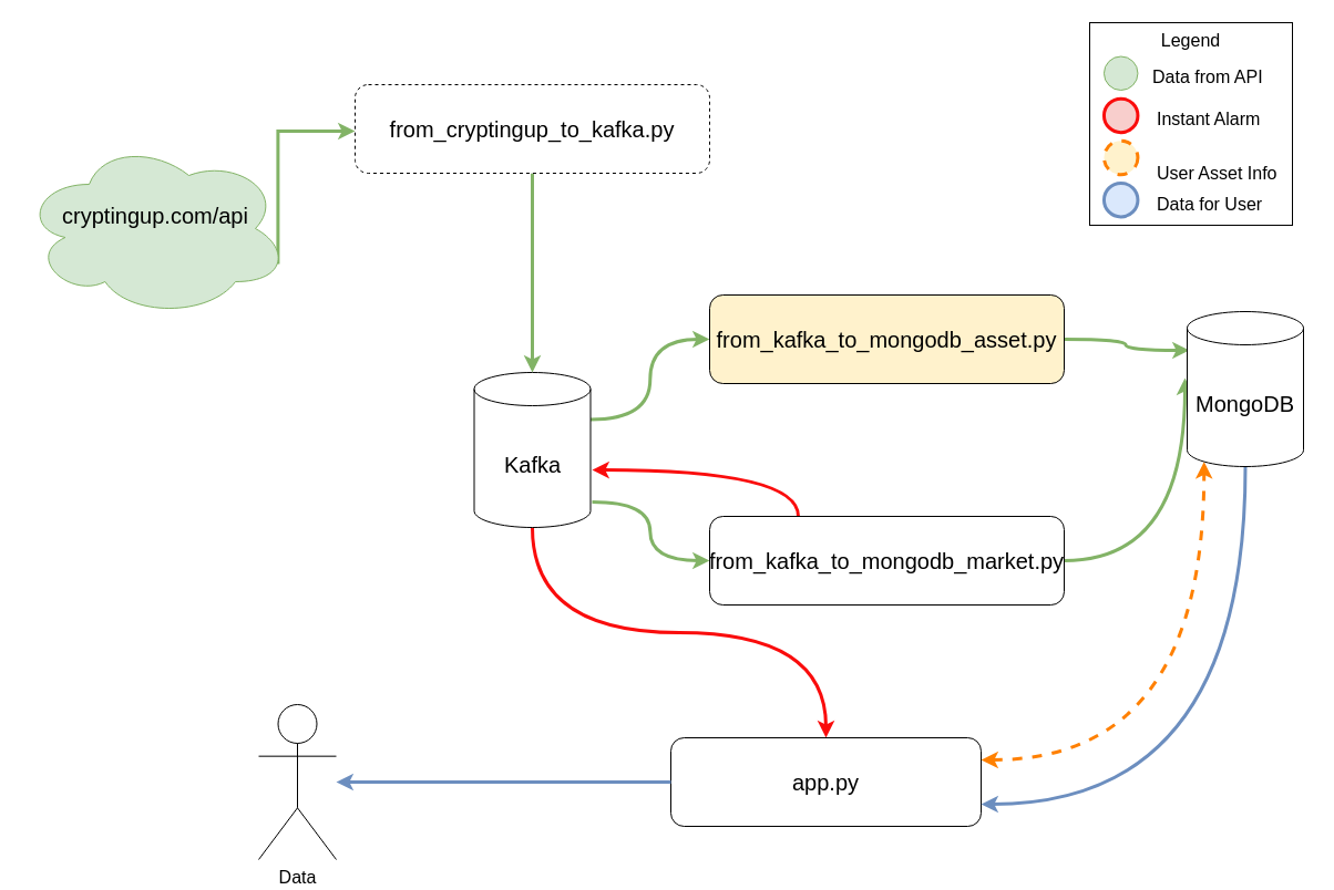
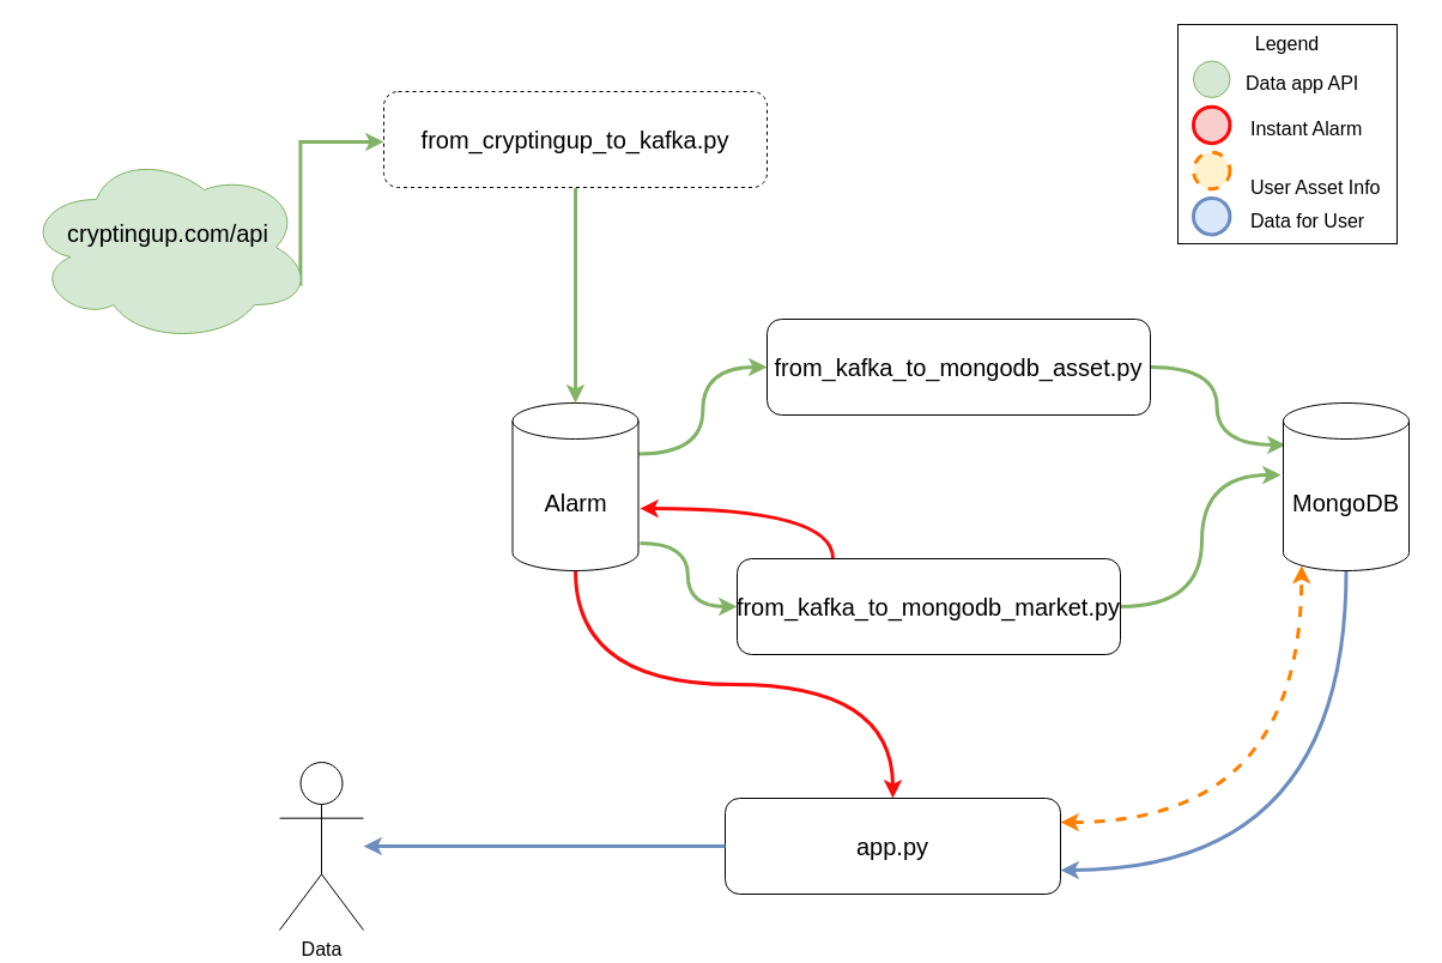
  <mxCell id="0" />
  <mxCell id="1" parent="0" />
  <mxCell id="2" style="edgeStyle=orthogonalEdgeStyle;rounded=0;orthogonalLoop=1;jettySize=auto;html=1;fontSize=20;strokeWidth=3;exitX=0.96;exitY=0.7;exitDx=0;exitDy=0;exitPerimeter=0;fillColor=#d5e8d4;strokeColor=#82b366;" parent="1" source="3" target="5" edge="1"><mxGeometry relative="1" as="geometry"><mxPoint x="420" y="136" as="targetPoint" /><Array as="points"><mxPoint x="470" y="118" /><mxPoint x="470" y="118" /></Array></mxGeometry></mxCell>
  <mxCell id="3" value="&lt;div&gt;cryptingup.com/api&lt;/div&gt;&lt;div&gt;&lt;br&gt;&lt;/div&gt;" style="ellipse;shape=cloud;whiteSpace=wrap;html=1;aspect=fixed;fontSize=20;fillColor=#d5e8d4;strokeColor=#82b366;" parent="1" vertex="1"><mxGeometry x="20" y="126" width="240" height="160" as="geometry" /></mxCell>
  <mxCell id="4" style="edgeStyle=orthogonalEdgeStyle;rounded=0;orthogonalLoop=1;jettySize=auto;html=1;entryX=0.5;entryY=0;entryDx=0;entryDy=0;entryPerimeter=0;fontSize=20;strokeWidth=3;fillColor=#d5e8d4;strokeColor=#82b366;" parent="1" source="5" target="9" edge="1"><mxGeometry relative="1" as="geometry" /></mxCell>
  <mxCell id="5" value="from_cryptingup_to_kafka.py" style="rounded=1;whiteSpace=wrap;html=1;fontSize=20;dashed=1;" parent="1" vertex="1"><mxGeometry x="320" y="76" width="320" height="80" as="geometry" /></mxCell>
  <mxCell id="6" style="edgeStyle=orthogonalEdgeStyle;rounded=0;orthogonalLoop=1;jettySize=auto;html=1;entryX=0;entryY=0.5;entryDx=0;entryDy=0;fontSize=20;strokeWidth=3;curved=1;exitX=1;exitY=0;exitDx=0;exitDy=42.5;exitPerimeter=0;fillColor=#d5e8d4;strokeColor=#82b366;" parent="1" source="9" target="11" edge="1"><mxGeometry relative="1" as="geometry" /></mxCell>
  <mxCell id="7" style="edgeStyle=orthogonalEdgeStyle;rounded=0;orthogonalLoop=1;jettySize=auto;html=1;entryX=0;entryY=0.5;entryDx=0;entryDy=0;fontSize=20;strokeWidth=3;curved=1;exitX=1.014;exitY=0.836;exitDx=0;exitDy=0;exitPerimeter=0;fillColor=#d5e8d4;strokeColor=#82b366;" parent="1" source="9" target="14" edge="1"><mxGeometry relative="1" as="geometry" /></mxCell>
  <mxCell id="8" style="edgeStyle=orthogonalEdgeStyle;curved=1;rounded=0;orthogonalLoop=1;jettySize=auto;html=1;entryX=0.5;entryY=0;entryDx=0;entryDy=0;fontSize=20;strokeWidth=3;exitX=0.5;exitY=1;exitDx=0;exitDy=0;exitPerimeter=0;strokeColor=#FA0C0C;fillColor=#f8cecc;" parent="1" source="9" target="16" edge="1"><mxGeometry relative="1" as="geometry" /></mxCell>
- <mxCell id="9" value="Kafka" style="shape=cylinder3;whiteSpace=wrap;html=1;boundedLbl=1;backgroundOutline=1;size=15;fontSize=20;aspect=fixed;" parent="1" vertex="1"><mxGeometry x="427.5" y="336" width="105" height="140" as="geometry" /></mxCell>
+ <mxCell id="9" value="Alarm" style="shape=cylinder3;whiteSpace=wrap;html=1;boundedLbl=1;backgroundOutline=1;size=15;fontSize=20;aspect=fixed;" parent="1" vertex="1"><mxGeometry x="427.5" y="336" width="105" height="140" as="geometry" /></mxCell>
  <mxCell id="10" style="edgeStyle=orthogonalEdgeStyle;curved=1;rounded=0;orthogonalLoop=1;jettySize=auto;html=1;entryX=0.019;entryY=0.25;entryDx=0;entryDy=0;entryPerimeter=0;fontSize=20;strokeWidth=3;fillColor=#d5e8d4;strokeColor=#82b366;" parent="1" source="11" target="18" edge="1"><mxGeometry relative="1" as="geometry" /></mxCell>
- <mxCell id="11" value="from_kafka_to_mongodb_asset.py" style="rounded=1;whiteSpace=wrap;html=1;fontSize=20;fillColor=#fff2cc;" parent="1" vertex="1"><mxGeometry x="640" y="266" width="320" height="80" as="geometry" /></mxCell>
+ <mxCell id="11" value="from_kafka_to_mongodb_asset.py" style="rounded=1;whiteSpace=wrap;html=1;fontSize=20;" parent="1" vertex="1"><mxGeometry x="640" y="266" width="320" height="80" as="geometry" /></mxCell>
  <mxCell id="12" style="edgeStyle=orthogonalEdgeStyle;curved=1;rounded=0;orthogonalLoop=1;jettySize=auto;html=1;entryX=1.014;entryY=0.629;entryDx=0;entryDy=0;entryPerimeter=0;fontSize=20;strokeWidth=3;exitX=0.25;exitY=0;exitDx=0;exitDy=0;strokeColor=#FA0C0C;fillColor=#f8cecc;" parent="1" source="14" target="9" edge="1"><mxGeometry relative="1" as="geometry" /></mxCell>
  <mxCell id="13" style="edgeStyle=orthogonalEdgeStyle;curved=1;rounded=0;orthogonalLoop=1;jettySize=auto;html=1;entryX=-0.019;entryY=0.429;entryDx=0;entryDy=0;entryPerimeter=0;fontSize=20;strokeWidth=3;fillColor=#d5e8d4;strokeColor=#82b366;" parent="1" source="14" target="18" edge="1"><mxGeometry relative="1" as="geometry" /></mxCell>
- <mxCell id="14" value="from_kafka_to_mongodb_market.py" style="rounded=1;whiteSpace=wrap;html=1;fontSize=20;" parent="1" vertex="1"><mxGeometry x="640" y="466" width="320" height="80" as="geometry" /></mxCell>
+ <mxCell id="14" value="from_kafka_to_mongodb_market.py" style="rounded=1;whiteSpace=wrap;html=1;fontSize=20;" parent="1" vertex="1"><mxGeometry x="615" y="466" width="320" height="80" as="geometry" /></mxCell>
  <mxCell id="15" style="edgeStyle=orthogonalEdgeStyle;curved=1;rounded=0;orthogonalLoop=1;jettySize=auto;html=1;entryX=0.145;entryY=1;entryDx=0;entryDy=-4.35;entryPerimeter=0;fontSize=20;strokeColor=#FF8000;strokeWidth=3;exitX=1;exitY=0.25;exitDx=0;exitDy=0;startArrow=classic;startFill=1;fillColor=#fff2cc;shadow=0;dashed=1;" parent="1" source="16" target="18" edge="1"><mxGeometry relative="1" as="geometry" /></mxCell>
  <mxCell id="16" value="app.py" style="rounded=1;whiteSpace=wrap;html=1;fontSize=20;" parent="1" vertex="1"><mxGeometry x="605" y="666" width="280" height="80" as="geometry" /></mxCell>
  <mxCell id="17" style="edgeStyle=orthogonalEdgeStyle;curved=1;rounded=0;orthogonalLoop=1;jettySize=auto;html=1;entryX=1;entryY=0.75;entryDx=0;entryDy=0;fontSize=20;strokeWidth=3;exitX=0.5;exitY=1;exitDx=0;exitDy=0;exitPerimeter=0;fillColor=#dae8fc;strokeColor=#6c8ebf;" parent="1" source="18" target="16" edge="1"><mxGeometry relative="1" as="geometry" /></mxCell>
- <mxCell id="18" value="MongoDB" style="shape=cylinder3;whiteSpace=wrap;html=1;boundedLbl=1;backgroundOutline=1;size=15;fontSize=20;aspect=fixed;" parent="1" vertex="1"><mxGeometry x="1071" y="281" width="105" height="140" as="geometry" /></mxCell>
+ <mxCell id="18" value="MongoDB" style="shape=cylinder3;whiteSpace=wrap;html=1;boundedLbl=1;backgroundOutline=1;size=15;fontSize=20;aspect=fixed;" parent="1" vertex="1"><mxGeometry x="1071" y="336" width="105" height="140" as="geometry" /></mxCell>
  <mxCell id="19" value="" style="group;aspect=fixed;fontSize=16;" parent="1" vertex="1" connectable="0"><mxGeometry x="983" y="20" width="198.713" height="183" as="geometry" /></mxCell>
  <mxCell id="20" value="Legend" style="whiteSpace=wrap;html=1;aspect=fixed;fontSize=16;verticalAlign=top;" parent="19" vertex="1"><mxGeometry width="183" height="183" as="geometry" /></mxCell>
  <mxCell id="21" value="" style="ellipse;whiteSpace=wrap;html=1;aspect=fixed;fontSize=16;strokeColor=#82b366;fillColor=#d5e8d4;" parent="19" vertex="1"><mxGeometry x="12.962" y="30.5" width="30.5" height="30.5" as="geometry" /></mxCell>
- <mxCell id="22" value="Data from API" style="text;html=1;align=left;verticalAlign=middle;resizable=0;points=[];autosize=1;strokeColor=none;fillColor=none;fontSize=16;" parent="19" vertex="1"><mxGeometry x="54.9" y="39.312" width="120" height="20" as="geometry" /></mxCell>
+ <mxCell id="22" value="Data app API" style="text;html=1;align=left;verticalAlign=middle;resizable=0;points=[];autosize=1;strokeColor=none;fillColor=none;fontSize=16;" parent="19" vertex="1"><mxGeometry x="54.9" y="39.312" width="120" height="20" as="geometry" /></mxCell>
  <mxCell id="23" value="" style="ellipse;whiteSpace=wrap;html=1;aspect=fixed;fontSize=16;strokeColor=#FA0C0C;fillColor=#f8cecc;rounded=0;strokeWidth=3;labelBackgroundColor=#ffffff;endArrow=classic;" parent="19" vertex="1"><mxGeometry x="12.962" y="68.625" width="30.5" height="30.5" as="geometry" /></mxCell>
  <mxCell id="24" value="Instant Alarm" style="text;html=1;align=left;verticalAlign=middle;resizable=0;points=[];autosize=1;strokeColor=none;fillColor=none;fontSize=16;" parent="19" vertex="1"><mxGeometry x="58.712" y="77.438" width="110" height="20" as="geometry" /></mxCell>
  <mxCell id="25" value="" style="ellipse;whiteSpace=wrap;html=1;aspect=fixed;fontSize=16;strokeColor=#FF8000;fillColor=#fff2cc;rounded=0;strokeWidth=3;labelBackgroundColor=#ffffff;endArrow=classic;shadow=0;dashed=1;startFill=1;startArrow=classic;" parent="19" vertex="1"><mxGeometry x="12.962" y="106.75" width="30.5" height="30.5" as="geometry" /></mxCell>
  <mxCell id="26" value="User Asset Info" style="text;html=1;align=left;verticalAlign=middle;resizable=0;points=[];autosize=1;strokeColor=none;fillColor=none;fontSize=16;" parent="19" vertex="1"><mxGeometry x="58.712" y="125.562" width="120" height="20" as="geometry" /></mxCell>
  <mxCell id="27" value="" style="ellipse;whiteSpace=wrap;html=1;aspect=fixed;fontSize=16;strokeColor=#6c8ebf;fillColor=#dae8fc;rounded=0;strokeWidth=3;labelBackgroundColor=#ffffff;endArrow=classic;" parent="19" vertex="1"><mxGeometry x="12.962" y="144.875" width="30.5" height="30.5" as="geometry" /></mxCell>
  <mxCell id="28" value="Data for User" style="text;html=1;align=left;verticalAlign=middle;resizable=0;points=[];autosize=1;strokeColor=none;fillColor=none;fontSize=16;" parent="19" vertex="1"><mxGeometry x="58.712" y="153.688" width="110" height="20" as="geometry" /></mxCell>
  <mxCell id="29" value="Data" style="shape=umlActor;verticalLabelPosition=bottom;verticalAlign=top;html=1;outlineConnect=0;fontSize=16;fillColor=none;aspect=fixed;" parent="1" vertex="1"><mxGeometry x="233" y="636" width="70" height="140" as="geometry" /></mxCell>
  <mxCell id="30" style="edgeStyle=orthogonalEdgeStyle;curved=1;rounded=0;orthogonalLoop=1;jettySize=auto;html=1;entryX=0;entryY=0.5;entryDx=0;entryDy=0;fontSize=20;strokeWidth=3;fillColor=#dae8fc;strokeColor=#6c8ebf;startArrow=classic;startFill=1;endArrow=none;endFill=0;" parent="1" source="29" target="16" edge="1"><mxGeometry relative="1" as="geometry"><mxPoint x="1133.5" y="486" as="sourcePoint" /><mxPoint x="870" y="736" as="targetPoint" /></mxGeometry></mxCell>
